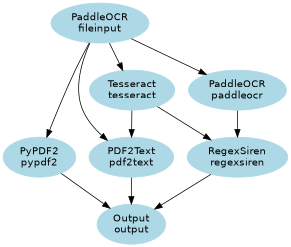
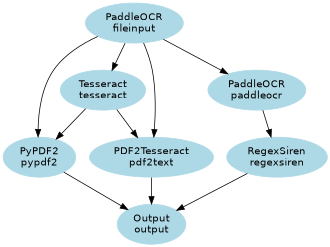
  digraph {
    fontname="DejaVu Sans"
    node [color=lightblue fontname="DejaVu Sans" style=filled]
    edge [fontname="DejaVu Sans"]
    n1 [label="PaddleOCR\nfileinput"]
    n2 [label="PyPDF2\npypdf2"]
-   n3 [label="PDF2Text\npdf2text"]
+   n3 [label="PDF2Tesseract\npdf2text"]
    n4 [label="Tesseract\ntesseract"]
    n5 [label="PaddleOCR\npaddleocr"]
    n6 [label="Output\noutput"]
    n7 [label="RegexSiren\nregexsiren"]
    n1 -> n2
    n1 -> n3
    n1 -> n4
    n1 -> n5
    n2 -> n6
    n3 -> n6
    n4 -> n3
-   n4 -> n7
+   n4 -> n2
    n5 -> n7
    n7 -> n6
  }
